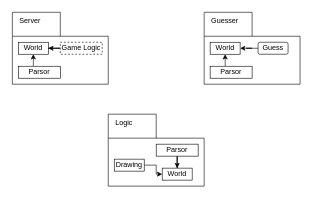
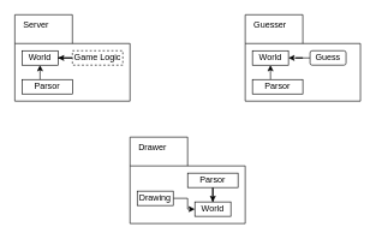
  <mxCell id="0" />
  <mxCell id="1" parent="0" />
- <mxCell id="2" value="Logic" style="shape=folder;html=1;tabWidth=80;tabHeight=40;tabPosition=left;align=left;verticalAlign=top;spacingLeft=10;whiteSpace=wrap;" vertex="1" parent="1"><mxGeometry x="180" y="190" width="160" height="120" as="geometry" /></mxCell>
+ <mxCell id="2" value="Drawer" style="shape=folder;html=1;tabWidth=80;tabHeight=40;tabPosition=left;align=left;verticalAlign=top;spacingLeft=10;whiteSpace=wrap;" vertex="1" parent="1"><mxGeometry x="180" y="190" width="160" height="120" as="geometry" /></mxCell>
  <mxCell id="3" value="Guesser" style="shape=folder;html=1;tabWidth=80;tabHeight=40;tabPosition=left;align=left;verticalAlign=top;spacingLeft=10;whiteSpace=wrap;" vertex="1" parent="1"><mxGeometry x="340" y="20" width="160" height="120" as="geometry" /></mxCell>
  <mxCell id="4" value="Server" style="shape=folder;html=1;tabWidth=80;tabHeight=40;tabPosition=left;align=left;verticalAlign=top;spacingLeft=10;whiteSpace=wrap;" vertex="1" parent="1"><mxGeometry x="20" y="20" width="160" height="120" as="geometry" /></mxCell>
  <mxCell id="5" value="World" style="rounded=0;whiteSpace=wrap;html=1;" vertex="1" parent="1"><mxGeometry x="30" y="70" width="50" height="20" as="geometry" /></mxCell>
  <mxCell id="6" style="edgeStyle=orthogonalEdgeStyle;rounded=0;orthogonalLoop=1;jettySize=auto;html=1;entryX=1;entryY=0.5;entryDx=0;entryDy=0;" edge="1" parent="1" source="7" target="5"><mxGeometry relative="1" as="geometry" /></mxCell>
  <mxCell id="7" value="Game Logic" style="rounded=0;whiteSpace=wrap;html=1;dashed=1;" vertex="1" parent="1"><mxGeometry x="100" y="70" width="70" height="20" as="geometry" /></mxCell>
  <mxCell id="8" style="edgeStyle=orthogonalEdgeStyle;rounded=0;orthogonalLoop=1;jettySize=auto;html=1;entryX=0.5;entryY=1;entryDx=0;entryDy=0;exitX=0.358;exitY=-0.003;exitDx=0;exitDy=0;exitPerimeter=0;" edge="1" parent="1" source="9" target="5"><mxGeometry relative="1" as="geometry" /></mxCell>
  <mxCell id="9" value="Parsor" style="rounded=0;whiteSpace=wrap;html=1;" vertex="1" parent="1"><mxGeometry x="30" y="110" width="70" height="20" as="geometry" /></mxCell>
  <mxCell id="10" style="edgeStyle=orthogonalEdgeStyle;rounded=0;orthogonalLoop=1;jettySize=auto;html=1;entryX=0.5;entryY=0;entryDx=0;entryDy=0;" edge="1" parent="1" source="11" target="14"><mxGeometry relative="1" as="geometry" /></mxCell>
  <mxCell id="11" value="Parsor" style="rounded=0;whiteSpace=wrap;html=1;" vertex="1" parent="1"><mxGeometry x="260" y="240" width="70" height="20" as="geometry" /></mxCell>
  <mxCell id="12" style="edgeStyle=orthogonalEdgeStyle;rounded=0;orthogonalLoop=1;jettySize=auto;html=1;entryX=0.5;entryY=1;entryDx=0;entryDy=0;exitX=0.359;exitY=-0.009;exitDx=0;exitDy=0;exitPerimeter=0;" edge="1" parent="1" source="13" target="15"><mxGeometry relative="1" as="geometry" /></mxCell>
  <mxCell id="13" value="Parsor" style="rounded=0;whiteSpace=wrap;html=1;" vertex="1" parent="1"><mxGeometry x="350" y="110" width="70" height="20" as="geometry" /></mxCell>
  <mxCell id="14" value="World" style="rounded=0;whiteSpace=wrap;html=1;" vertex="1" parent="1"><mxGeometry x="270" y="280" width="50" height="20" as="geometry" /></mxCell>
  <mxCell id="15" value="World" style="rounded=0;whiteSpace=wrap;html=1;" vertex="1" parent="1"><mxGeometry x="350" y="70" width="50" height="20" as="geometry" /></mxCell>
  <mxCell id="16" style="edgeStyle=orthogonalEdgeStyle;rounded=0;orthogonalLoop=1;jettySize=auto;html=1;entryX=0;entryY=0.5;entryDx=0;entryDy=0;" edge="1" parent="1" source="17" target="14"><mxGeometry relative="1" as="geometry" /></mxCell>
  <mxCell id="17" value="Drawing" style="rounded=0;whiteSpace=wrap;html=1;" vertex="1" parent="1"><mxGeometry x="190" y="265" width="50" height="20" as="geometry" /></mxCell>
  <mxCell id="18" style="edgeStyle=orthogonalEdgeStyle;rounded=0;orthogonalLoop=1;jettySize=auto;html=1;entryX=1;entryY=0.5;entryDx=0;entryDy=0;" edge="1" parent="1" source="19" target="15"><mxGeometry relative="1" as="geometry" /></mxCell>
  <mxCell id="19" value="Guess" style="whiteSpace=wrap;html=1;rounded=1;" vertex="1" parent="1"><mxGeometry x="430" y="70" width="50" height="20" as="geometry" /></mxCell>
